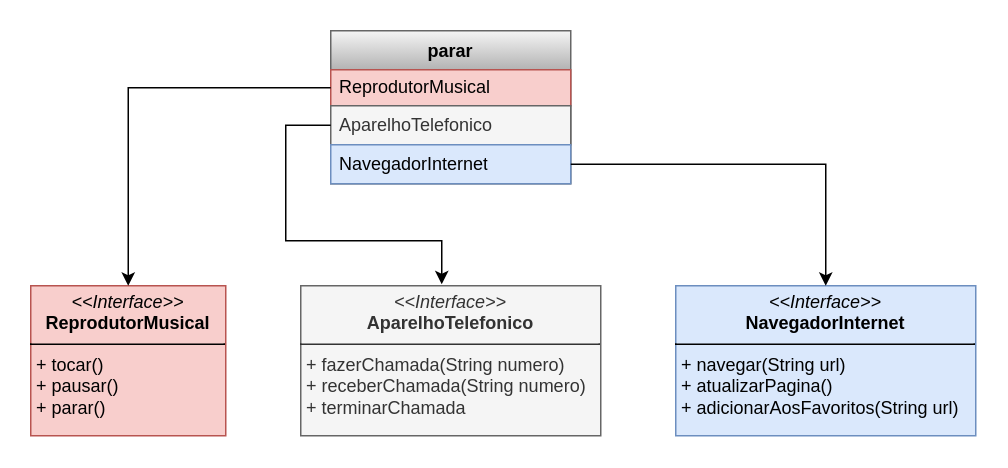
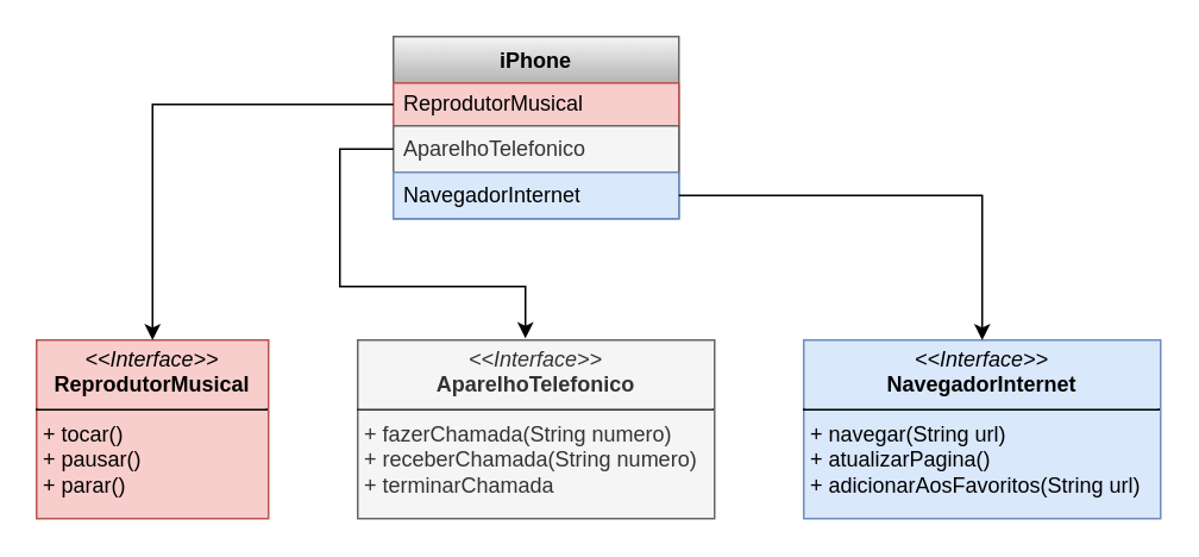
  <mxCell id="0" />
  <mxCell id="1" parent="0" />
- <mxCell id="2" value="parar" style="swimlane;fontStyle=1;align=center;verticalAlign=top;childLayout=stackLayout;horizontal=1;startSize=26;horizontalStack=0;resizeParent=1;resizeParentMax=0;resizeLast=0;collapsible=1;marginBottom=0;whiteSpace=wrap;html=1;fillColor=#f5f5f5;strokeColor=#666666;gradientColor=#b3b3b3;" vertex="1" parent="1"><mxGeometry x="220" y="20" width="160" height="102" as="geometry" /></mxCell>
+ <mxCell id="2" value="iPhone" style="swimlane;fontStyle=1;align=center;verticalAlign=top;childLayout=stackLayout;horizontal=1;startSize=26;horizontalStack=0;resizeParent=1;resizeParentMax=0;resizeLast=0;collapsible=1;marginBottom=0;whiteSpace=wrap;html=1;fillColor=#f5f5f5;strokeColor=#666666;gradientColor=#b3b3b3;" vertex="1" parent="1"><mxGeometry x="220" y="20" width="160" height="102" as="geometry" /></mxCell>
  <mxCell id="3" value="ReprodutorMusical" style="text;strokeColor=#b85450;fillColor=#f8cecc;align=left;verticalAlign=middle;spacingLeft=4;spacingRight=4;overflow=hidden;rotatable=0;points=[[0,0.5],[1,0.5]];portConstraint=eastwest;whiteSpace=wrap;html=1;" vertex="1" parent="2"><mxGeometry y="26" width="160" height="24" as="geometry" /></mxCell>
  <mxCell id="4" value="AparelhoTelefonico" style="text;strokeColor=#666666;fillColor=#f5f5f5;align=left;verticalAlign=middle;spacingLeft=4;spacingRight=4;overflow=hidden;rotatable=0;points=[[0,0.5],[1,0.5]];portConstraint=eastwest;whiteSpace=wrap;html=1;fontColor=#333333;" vertex="1" parent="2"><mxGeometry y="50" width="160" height="26" as="geometry" /></mxCell>
  <mxCell id="5" value="NavegadorInternet" style="text;strokeColor=#6c8ebf;fillColor=#dae8fc;align=left;verticalAlign=middle;spacingLeft=4;spacingRight=4;overflow=hidden;rotatable=0;points=[[0,0.5],[1,0.5]];portConstraint=eastwest;whiteSpace=wrap;html=1;" vertex="1" parent="2"><mxGeometry y="76" width="160" height="26" as="geometry" /></mxCell>
  <mxCell id="6" value="&lt;p style=&quot;margin:0px;margin-top:4px;text-align:center;&quot;&gt;&lt;i&gt;&amp;lt;&amp;lt;Interface&amp;gt;&amp;gt;&lt;/i&gt;&lt;br&gt;&lt;b&gt;ReprodutorMusical&lt;/b&gt;&lt;br&gt;&lt;/p&gt;&lt;hr size=&quot;1&quot; style=&quot;border-style:solid;&quot;&gt;&lt;p style=&quot;margin:0px;margin-left:4px;&quot;&gt;&lt;/p&gt;&lt;p style=&quot;margin:0px;margin-left:4px;&quot;&gt;+ tocar()&lt;br&gt;+ pausar()&lt;/p&gt;&lt;p style=&quot;margin:0px;margin-left:4px;&quot;&gt;+ parar()&lt;/p&gt;" style="verticalAlign=top;align=left;overflow=fill;html=1;whiteSpace=wrap;fillColor=#f8cecc;strokeColor=#b85450;" vertex="1" parent="1"><mxGeometry x="20" y="190" width="130" height="100" as="geometry" /></mxCell>
  <mxCell id="7" value="&lt;p style=&quot;margin:0px;margin-top:4px;text-align:center;&quot;&gt;&lt;i&gt;&amp;lt;&amp;lt;Interface&amp;gt;&amp;gt;&lt;/i&gt;&lt;br&gt;&lt;b&gt;AparelhoTelefonico&lt;/b&gt;&lt;br&gt;&lt;/p&gt;&lt;hr size=&quot;1&quot; style=&quot;border-style:solid;&quot;&gt;&lt;p style=&quot;margin:0px;margin-left:4px;&quot;&gt;&lt;/p&gt;&lt;p style=&quot;margin:0px;margin-left:4px;&quot;&gt;+ fazerChamada(String numero)&lt;br&gt;+ receberChamada(String numero)&lt;/p&gt;&lt;p style=&quot;margin:0px;margin-left:4px;&quot;&gt;+ terminarChamada&lt;/p&gt;" style="verticalAlign=top;align=left;overflow=fill;html=1;whiteSpace=wrap;fillColor=#f5f5f5;strokeColor=#666666;fontColor=#333333;" vertex="1" parent="1"><mxGeometry x="200" y="190" width="200" height="100" as="geometry" /></mxCell>
  <mxCell id="8" value="&lt;p style=&quot;margin:0px;margin-top:4px;text-align:center;&quot;&gt;&lt;i&gt;&amp;lt;&amp;lt;Interface&amp;gt;&amp;gt;&lt;/i&gt;&lt;br&gt;&lt;b&gt;NavegadorInternet&lt;/b&gt;&lt;br&gt;&lt;/p&gt;&lt;hr size=&quot;1&quot; style=&quot;border-style:solid;&quot;&gt;&lt;p style=&quot;margin:0px;margin-left:4px;&quot;&gt;&lt;/p&gt;&lt;p style=&quot;margin:0px;margin-left:4px;&quot;&gt;+ navegar(String url)&lt;br&gt;+ atualizarPagina()&lt;/p&gt;&lt;p style=&quot;margin:0px;margin-left:4px;&quot;&gt;+ adicionarAosFavoritos(String url)&lt;/p&gt;" style="verticalAlign=top;align=left;overflow=fill;html=1;whiteSpace=wrap;fillColor=#dae8fc;strokeColor=#6c8ebf;" vertex="1" parent="1"><mxGeometry x="450" y="190" width="200" height="100" as="geometry" /></mxCell>
  <mxCell id="9" style="edgeStyle=orthogonalEdgeStyle;rounded=0;orthogonalLoop=1;jettySize=auto;html=1;entryX=0.5;entryY=0;entryDx=0;entryDy=0;exitX=0;exitY=0.5;exitDx=0;exitDy=0;" edge="1" parent="1" source="3" target="6"><mxGeometry relative="1" as="geometry"><mxPoint x="80" y="180" as="targetPoint" /></mxGeometry></mxCell>
  <mxCell id="10" style="edgeStyle=orthogonalEdgeStyle;rounded=0;orthogonalLoop=1;jettySize=auto;html=1;entryX=0.5;entryY=0;entryDx=0;entryDy=0;" edge="1" parent="1" source="5" target="8"><mxGeometry relative="1" as="geometry" /></mxCell>
  <mxCell id="11" style="edgeStyle=orthogonalEdgeStyle;rounded=0;orthogonalLoop=1;jettySize=auto;html=1;entryX=0.47;entryY=-0.01;entryDx=0;entryDy=0;entryPerimeter=0;exitX=0;exitY=0.5;exitDx=0;exitDy=0;" edge="1" parent="1" source="4" target="7"><mxGeometry relative="1" as="geometry"><Array as="points"><mxPoint x="190" y="83" /><mxPoint x="190" y="160" /><mxPoint x="294" y="160" /></Array></mxGeometry></mxCell>
